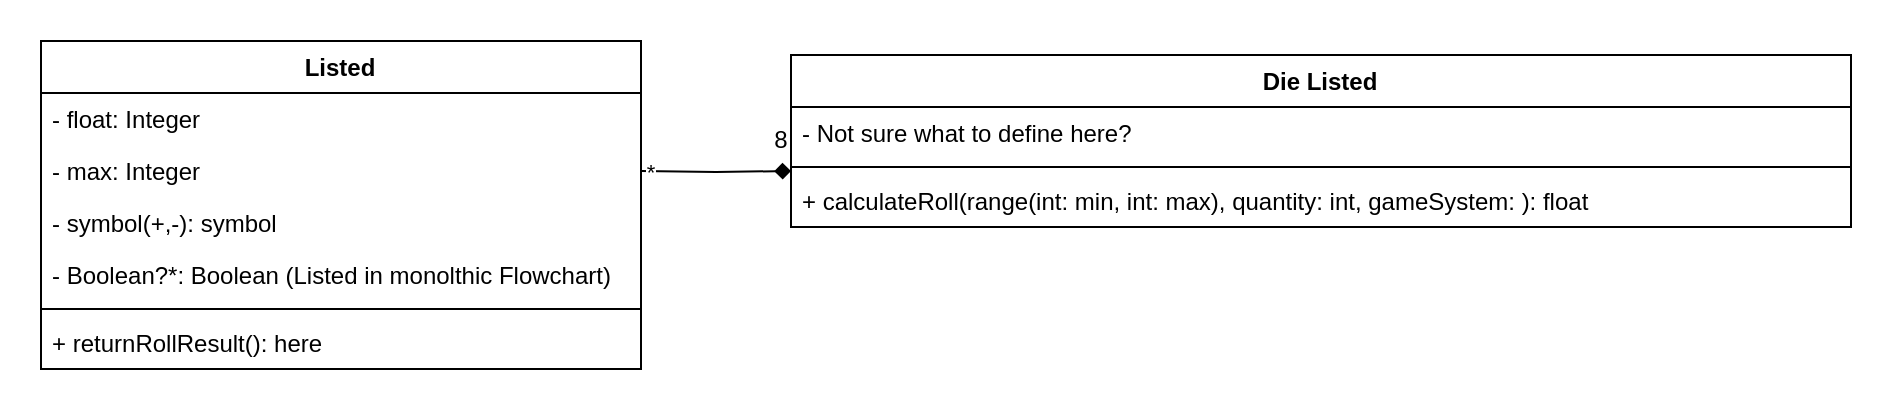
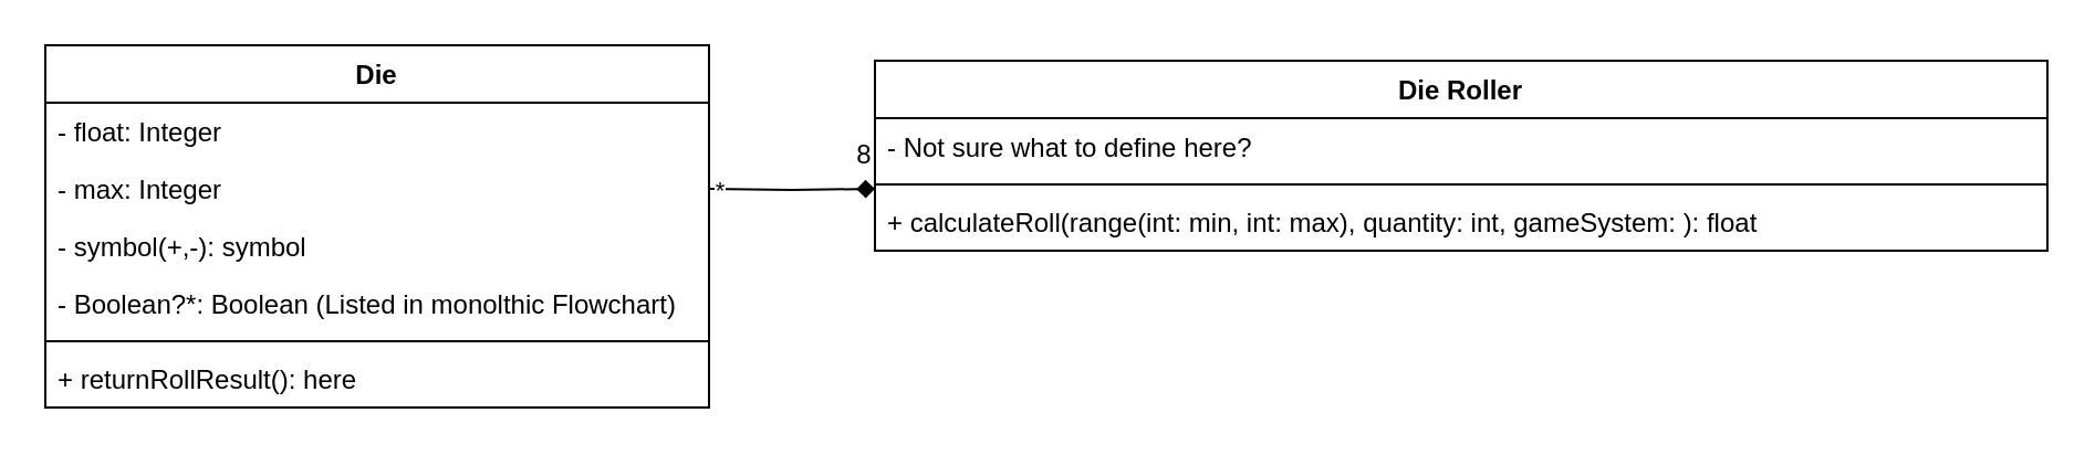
  <mxCell id="0" />
  <mxCell id="1" parent="0" />
- <mxCell id="2" value="Listed" style="swimlane;fontStyle=1;align=center;verticalAlign=top;childLayout=stackLayout;horizontal=1;startSize=26;horizontalStack=0;resizeParent=1;resizeParentMax=0;resizeLast=0;collapsible=1;marginBottom=0;" vertex="1" parent="1"><mxGeometry x="20" y="20" width="300" height="164" as="geometry" /></mxCell>
+ <mxCell id="2" value="Die" style="swimlane;fontStyle=1;align=center;verticalAlign=top;childLayout=stackLayout;horizontal=1;startSize=26;horizontalStack=0;resizeParent=1;resizeParentMax=0;resizeLast=0;collapsible=1;marginBottom=0;" vertex="1" parent="1"><mxGeometry x="20" y="20" width="300" height="164" as="geometry" /></mxCell>
  <mxCell id="3" value="- float: Integer" style="text;strokeColor=none;fillColor=none;align=left;verticalAlign=top;spacingLeft=4;spacingRight=4;overflow=hidden;rotatable=0;points=[[0,0.5],[1,0.5]];portConstraint=eastwest;" vertex="1" parent="2"><mxGeometry y="26" width="300" height="26" as="geometry" /></mxCell>
  <mxCell id="4" value="- max: Integer" style="text;strokeColor=none;fillColor=none;align=left;verticalAlign=top;spacingLeft=4;spacingRight=4;overflow=hidden;rotatable=0;points=[[0,0.5],[1,0.5]];portConstraint=eastwest;" vertex="1" parent="2"><mxGeometry y="52" width="300" height="26" as="geometry" /></mxCell>
  <mxCell id="5" value="- symbol(+,-): symbol&#10;&#10; " style="text;strokeColor=none;fillColor=none;align=left;verticalAlign=top;spacingLeft=4;spacingRight=4;overflow=hidden;rotatable=0;points=[[0,0.5],[1,0.5]];portConstraint=eastwest;" vertex="1" parent="2"><mxGeometry y="78" width="300" height="26" as="geometry" /></mxCell>
  <mxCell id="6" value="- Boolean?*: Boolean (Listed in monolthic Flowchart) &#10;&#10; " style="text;strokeColor=none;fillColor=none;align=left;verticalAlign=top;spacingLeft=4;spacingRight=4;overflow=hidden;rotatable=0;points=[[0,0.5],[1,0.5]];portConstraint=eastwest;" vertex="1" parent="2"><mxGeometry y="104" width="300" height="26" as="geometry" /></mxCell>
  <mxCell id="7" value="" style="line;strokeWidth=1;fillColor=none;align=left;verticalAlign=middle;spacingTop=-1;spacingLeft=3;spacingRight=3;rotatable=0;labelPosition=right;points=[];portConstraint=eastwest;strokeColor=inherit;" vertex="1" parent="2"><mxGeometry y="130" width="300" height="8" as="geometry" /></mxCell>
  <mxCell id="8" value="+ returnRollResult(): here" style="text;strokeColor=none;fillColor=none;align=left;verticalAlign=top;spacingLeft=4;spacingRight=4;overflow=hidden;rotatable=0;points=[[0,0.5],[1,0.5]];portConstraint=eastwest;" vertex="1" parent="2"><mxGeometry y="138" width="300" height="26" as="geometry" /></mxCell>
- <mxCell id="9" value="Die Listed&#10;" style="swimlane;fontStyle=1;align=center;verticalAlign=top;childLayout=stackLayout;horizontal=1;startSize=26;horizontalStack=0;resizeParent=1;resizeParentMax=0;resizeLast=0;collapsible=1;marginBottom=0;" vertex="1" parent="1"><mxGeometry x="395" y="27" width="530" height="86" as="geometry" /></mxCell>
+ <mxCell id="9" value="Die Roller&#10;" style="swimlane;fontStyle=1;align=center;verticalAlign=top;childLayout=stackLayout;horizontal=1;startSize=26;horizontalStack=0;resizeParent=1;resizeParentMax=0;resizeLast=0;collapsible=1;marginBottom=0;" vertex="1" parent="1"><mxGeometry x="395" y="27" width="530" height="86" as="geometry" /></mxCell>
  <mxCell id="10" value="- Not sure what to define here?" style="text;strokeColor=none;fillColor=none;align=left;verticalAlign=top;spacingLeft=4;spacingRight=4;overflow=hidden;rotatable=0;points=[[0,0.5],[1,0.5]];portConstraint=eastwest;" vertex="1" parent="9"><mxGeometry y="26" width="530" height="26" as="geometry" /></mxCell>
  <mxCell id="11" value="" style="line;strokeWidth=1;fillColor=none;align=left;verticalAlign=middle;spacingTop=-1;spacingLeft=3;spacingRight=3;rotatable=0;labelPosition=right;points=[];portConstraint=eastwest;strokeColor=inherit;" vertex="1" parent="9"><mxGeometry y="52" width="530" height="8" as="geometry" /></mxCell>
  <mxCell id="12" value="+ calculateRoll(range(int: min, int: max), quantity: int, gameSystem: ): float" style="text;strokeColor=none;fillColor=none;align=left;verticalAlign=top;spacingLeft=4;spacingRight=4;overflow=hidden;rotatable=0;points=[[0,0.5],[1,0.5]];portConstraint=eastwest;" vertex="1" parent="9"><mxGeometry y="60" width="530" height="26" as="geometry" /></mxCell>
  <mxCell id="13" style="edgeStyle=orthogonalEdgeStyle;rounded=0;orthogonalLoop=1;jettySize=auto;html=1;entryX=1;entryY=0.5;entryDx=0;entryDy=0;endArrow=none;endFill=0;startArrow=diamond;startFill=1;" edge="1" parent="1" target="4"><mxGeometry relative="1" as="geometry"><mxPoint x="395" y="85" as="sourcePoint" /></mxGeometry></mxCell>
  <mxCell id="14" value="*" style="edgeLabel;html=1;align=center;verticalAlign=middle;resizable=0;points=[];" vertex="1" connectable="0" parent="13"><mxGeometry x="0.887" relative="1" as="geometry"><mxPoint as="offset" /></mxGeometry></mxCell>
  <mxCell id="15" value="&lt;div&gt;8&lt;br&gt;&lt;/div&gt;" style="text;html=1;align=center;verticalAlign=middle;resizable=0;points=[];autosize=1;strokeColor=none;fillColor=none;" vertex="1" parent="1"><mxGeometry x="375" y="55" width="30" height="30" as="geometry" /></mxCell>
